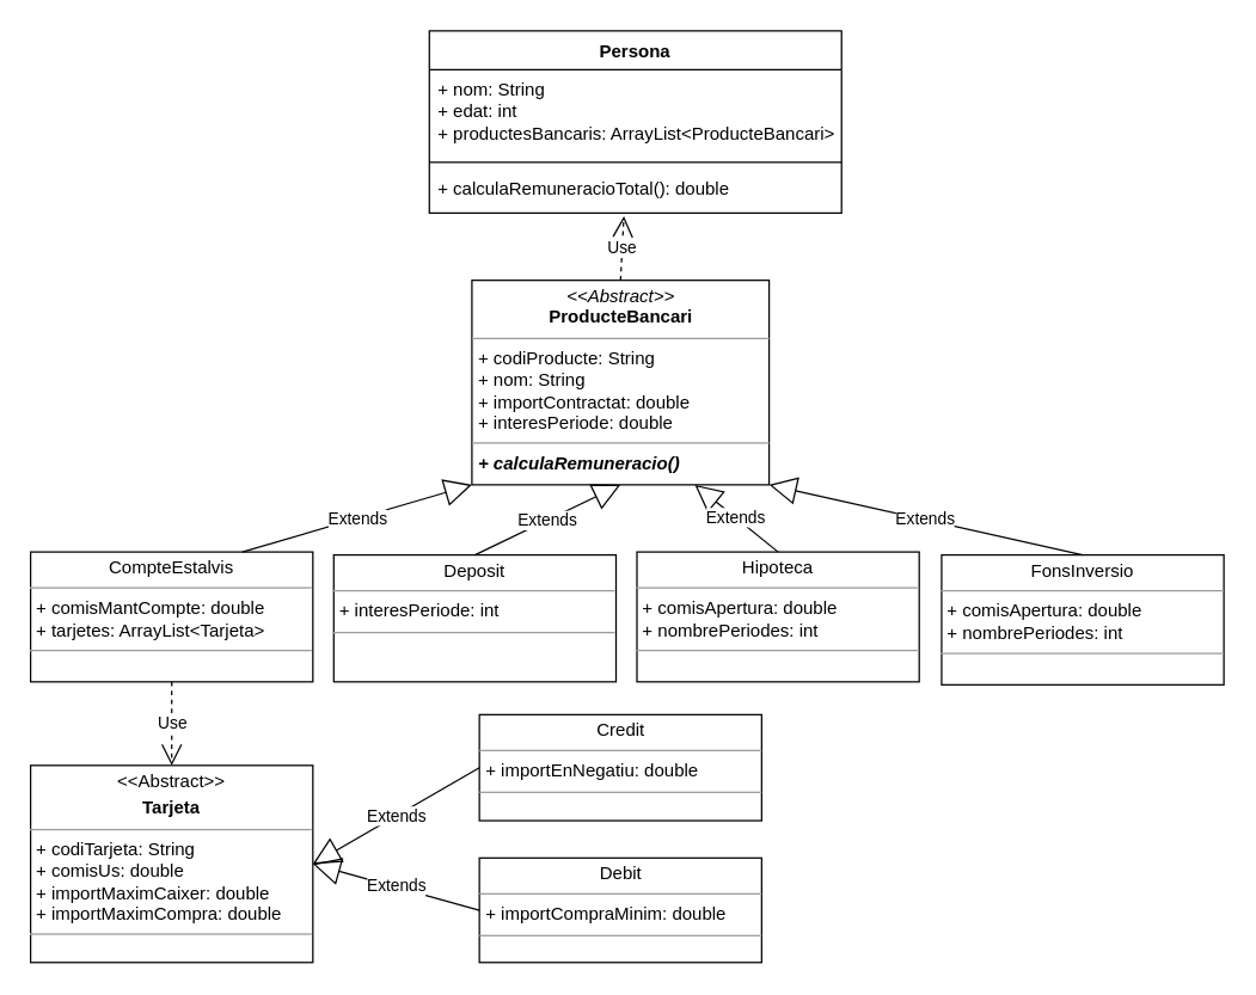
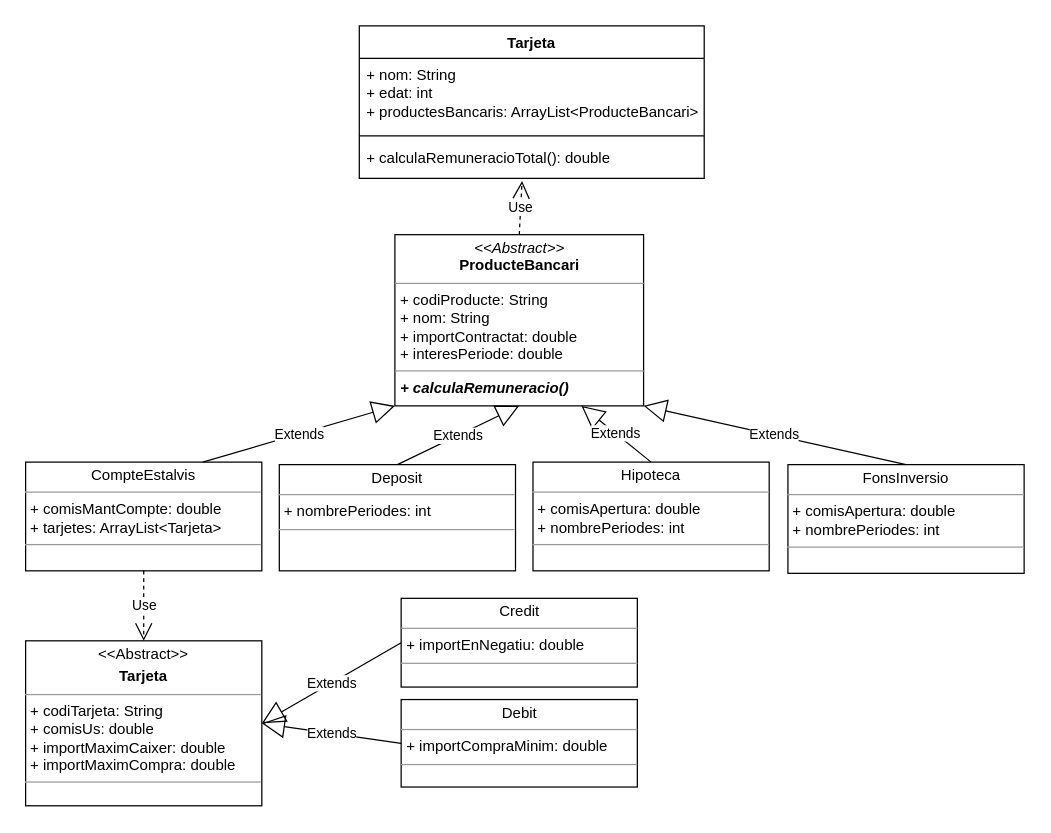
  <mxCell id="0" />
  <mxCell id="1" parent="0" />
- <mxCell id="2" value="Persona" style="swimlane;fontStyle=1;align=center;verticalAlign=top;childLayout=stackLayout;horizontal=1;startSize=26;horizontalStack=0;resizeParent=1;resizeParentMax=0;resizeLast=0;collapsible=1;marginBottom=0;whiteSpace=wrap;html=1;" parent="1" vertex="1"><mxGeometry x="287" y="20" width="276" height="122" as="geometry" /></mxCell>
+ <mxCell id="2" value="Tarjeta" style="swimlane;fontStyle=1;align=center;verticalAlign=top;childLayout=stackLayout;horizontal=1;startSize=26;horizontalStack=0;resizeParent=1;resizeParentMax=0;resizeLast=0;collapsible=1;marginBottom=0;whiteSpace=wrap;html=1;" parent="1" vertex="1"><mxGeometry x="287" y="20" width="276" height="122" as="geometry" /></mxCell>
  <mxCell id="3" value="+ nom: String&lt;br&gt;+ edat: int&lt;br&gt;+ productesBancaris: ArrayList&amp;lt;ProducteBancari&amp;gt;" style="text;strokeColor=none;fillColor=none;align=left;verticalAlign=top;spacingLeft=4;spacingRight=4;overflow=hidden;rotatable=0;points=[[0,0.5],[1,0.5]];portConstraint=eastwest;whiteSpace=wrap;html=1;" parent="2" vertex="1"><mxGeometry y="26" width="276" height="58" as="geometry" /></mxCell>
  <mxCell id="4" value="" style="line;strokeWidth=1;fillColor=none;align=left;verticalAlign=middle;spacingTop=-1;spacingLeft=3;spacingRight=3;rotatable=0;labelPosition=right;points=[];portConstraint=eastwest;strokeColor=inherit;" parent="2" vertex="1"><mxGeometry y="84" width="276" height="8" as="geometry" /></mxCell>
  <mxCell id="5" value="+ calculaRemuneracioTotal(): double" style="text;strokeColor=none;fillColor=none;align=left;verticalAlign=top;spacingLeft=4;spacingRight=4;overflow=hidden;rotatable=0;points=[[0,0.5],[1,0.5]];portConstraint=eastwest;whiteSpace=wrap;html=1;" parent="2" vertex="1"><mxGeometry y="92" width="276" height="30" as="geometry" /></mxCell>
- <mxCell id="6" value="&lt;p style=&quot;margin:0px;margin-top:4px;text-align:center;&quot;&gt;Deposit&lt;/p&gt;&lt;hr size=&quot;1&quot;&gt;&lt;p style=&quot;margin:0px;margin-left:4px;&quot;&gt;&lt;span style=&quot;background-color: initial;&quot;&gt;+ interesPeriode: int&lt;/span&gt;&lt;/p&gt;&lt;hr size=&quot;1&quot;&gt;&lt;p style=&quot;margin:0px;margin-left:4px;&quot;&gt;&lt;br&gt;&lt;/p&gt;" style="verticalAlign=top;align=left;overflow=fill;fontSize=12;fontFamily=Helvetica;html=1;whiteSpace=wrap;" parent="1" vertex="1"><mxGeometry x="223" y="371" width="189" height="85" as="geometry" /></mxCell>
+ <mxCell id="6" value="&lt;p style=&quot;margin:0px;margin-top:4px;text-align:center;&quot;&gt;Deposit&lt;/p&gt;&lt;hr size=&quot;1&quot;&gt;&lt;p style=&quot;margin:0px;margin-left:4px;&quot;&gt;&lt;span style=&quot;background-color: initial;&quot;&gt;+ nombrePeriodes: int&lt;/span&gt;&lt;/p&gt;&lt;hr size=&quot;1&quot;&gt;&lt;p style=&quot;margin:0px;margin-left:4px;&quot;&gt;&lt;br&gt;&lt;/p&gt;" style="verticalAlign=top;align=left;overflow=fill;fontSize=12;fontFamily=Helvetica;html=1;whiteSpace=wrap;" parent="1" vertex="1"><mxGeometry x="223" y="371" width="189" height="85" as="geometry" /></mxCell>
  <mxCell id="7" value="&lt;p style=&quot;margin:0px;margin-top:4px;text-align:center;&quot;&gt;Hipoteca&lt;/p&gt;&lt;hr size=&quot;1&quot;&gt;&lt;p style=&quot;margin:0px;margin-left:4px;&quot;&gt;+ comisApertura: double&lt;br&gt;&lt;/p&gt;&lt;p style=&quot;margin:0px;margin-left:4px;&quot;&gt;+ nombrePeriodes: int&lt;/p&gt;&lt;hr size=&quot;1&quot;&gt;&lt;p style=&quot;margin:0px;margin-left:4px;&quot;&gt;&lt;br&gt;&lt;/p&gt;" style="verticalAlign=top;align=left;overflow=fill;fontSize=12;fontFamily=Helvetica;html=1;whiteSpace=wrap;" parent="1" vertex="1"><mxGeometry x="426" y="369" width="189" height="87" as="geometry" /></mxCell>
  <mxCell id="8" value="&lt;p style=&quot;margin:0px;margin-top:4px;text-align:center;&quot;&gt;&lt;i style=&quot;border-color: var(--border-color);&quot;&gt;&amp;lt;&amp;lt;Abstract&amp;gt;&amp;gt;&lt;/i&gt;&lt;br style=&quot;border-color: var(--border-color);&quot;&gt;&lt;b style=&quot;border-color: var(--border-color);&quot;&gt;ProducteBancari&lt;/b&gt;&lt;br&gt;&lt;/p&gt;&lt;hr size=&quot;1&quot;&gt;&lt;p style=&quot;margin:0px;margin-left:4px;&quot;&gt;+ codiProducte: String&lt;/p&gt;&lt;p style=&quot;margin:0px;margin-left:4px;&quot;&gt;+ nom: String&lt;/p&gt;&lt;p style=&quot;border-color: var(--border-color); margin: 0px 0px 0px 4px;&quot;&gt;+ importContractat: double&lt;/p&gt;&lt;p style=&quot;border-color: var(--border-color); margin: 0px 0px 0px 4px;&quot;&gt;+ interesPeriode: double&lt;/p&gt;&lt;hr size=&quot;1&quot;&gt;&lt;p style=&quot;margin:0px;margin-left:4px;&quot;&gt;&lt;b&gt;&lt;i&gt;+ calculaRemuneracio()&lt;/i&gt;&lt;/b&gt;&lt;/p&gt;" style="verticalAlign=top;align=left;overflow=fill;fontSize=12;fontFamily=Helvetica;html=1;whiteSpace=wrap;" parent="1" vertex="1"><mxGeometry x="315.5" y="187" width="199" height="137" as="geometry" /></mxCell>
  <mxCell id="9" value="&lt;p style=&quot;margin:0px;margin-top:4px;text-align:center;&quot;&gt;CompteEstalvis&lt;/p&gt;&lt;hr size=&quot;1&quot;&gt;&lt;p style=&quot;margin:0px;margin-left:4px;&quot;&gt;+ comisMantCompte: double&lt;br&gt;&lt;/p&gt;&lt;p style=&quot;margin:0px;margin-left:4px;&quot;&gt;+ tarjetes: ArrayList&amp;lt;Tarjeta&amp;gt;&lt;/p&gt;&lt;hr size=&quot;1&quot;&gt;&lt;p style=&quot;margin:0px;margin-left:4px;&quot;&gt;&lt;br&gt;&lt;/p&gt;" style="verticalAlign=top;align=left;overflow=fill;fontSize=12;fontFamily=Helvetica;html=1;whiteSpace=wrap;" parent="1" vertex="1"><mxGeometry x="20" y="369" width="189" height="87" as="geometry" /></mxCell>
  <mxCell id="10" value="&lt;p style=&quot;margin:0px;margin-top:4px;text-align:center;&quot;&gt;&amp;lt;&amp;lt;Abstract&amp;gt;&amp;gt;&lt;/p&gt;&lt;p style=&quot;margin:0px;margin-top:4px;text-align:center;&quot;&gt;&lt;b&gt;Tarjeta&lt;/b&gt;&lt;/p&gt;&lt;hr size=&quot;1&quot;&gt;&lt;p style=&quot;margin:0px;margin-left:4px;&quot;&gt;&lt;span style=&quot;background-color: initial;&quot;&gt;+ codiTarjeta: String&lt;/span&gt;&lt;/p&gt;&lt;p style=&quot;margin:0px;margin-left:4px;&quot;&gt;&lt;span style=&quot;background-color: initial;&quot;&gt;+ comisUs: double&lt;/span&gt;&lt;/p&gt;&lt;p style=&quot;margin:0px;margin-left:4px;&quot;&gt;&lt;span style=&quot;background-color: initial;&quot;&gt;+ importMaximCaixer: double&lt;/span&gt;&lt;/p&gt;&lt;p style=&quot;margin:0px;margin-left:4px;&quot;&gt;+ importMaximCompra: double&lt;/p&gt;&lt;hr size=&quot;1&quot;&gt;&lt;p style=&quot;margin:0px;margin-left:4px;&quot;&gt;&lt;br&gt;&lt;/p&gt;" style="verticalAlign=top;align=left;overflow=fill;fontSize=12;fontFamily=Helvetica;html=1;whiteSpace=wrap;" parent="1" vertex="1"><mxGeometry x="20" y="512" width="189" height="132" as="geometry" /></mxCell>
  <mxCell id="11" value="&lt;p style=&quot;margin:0px;margin-top:4px;text-align:center;&quot;&gt;Credit&lt;/p&gt;&lt;hr size=&quot;1&quot;&gt;&lt;p style=&quot;margin:0px;margin-left:4px;&quot;&gt;+ importEnNegatiu: double&lt;br&gt;&lt;/p&gt;&lt;hr size=&quot;1&quot;&gt;&lt;p style=&quot;margin:0px;margin-left:4px;&quot;&gt;&lt;br&gt;&lt;/p&gt;" style="verticalAlign=top;align=left;overflow=fill;fontSize=12;fontFamily=Helvetica;html=1;whiteSpace=wrap;" parent="1" vertex="1"><mxGeometry x="320.5" y="478" width="189" height="71" as="geometry" /></mxCell>
- <mxCell id="12" value="&lt;p style=&quot;margin:0px;margin-top:4px;text-align:center;&quot;&gt;Debit&lt;/p&gt;&lt;hr size=&quot;1&quot;&gt;&lt;p style=&quot;margin:0px;margin-left:4px;&quot;&gt;+ importCompraMinim: double&lt;/p&gt;&lt;hr size=&quot;1&quot;&gt;&lt;p style=&quot;margin:0px;margin-left:4px;&quot;&gt;&lt;br&gt;&lt;/p&gt;" style="verticalAlign=top;align=left;overflow=fill;fontSize=12;fontFamily=Helvetica;html=1;whiteSpace=wrap;" parent="1" vertex="1"><mxGeometry x="320.5" y="574" width="189" height="70" as="geometry" /></mxCell>
+ <mxCell id="12" value="&lt;p style=&quot;margin:0px;margin-top:4px;text-align:center;&quot;&gt;Debit&lt;/p&gt;&lt;hr size=&quot;1&quot;&gt;&lt;p style=&quot;margin:0px;margin-left:4px;&quot;&gt;+ importCompraMinim: double&lt;/p&gt;&lt;hr size=&quot;1&quot;&gt;&lt;p style=&quot;margin:0px;margin-left:4px;&quot;&gt;&lt;br&gt;&lt;/p&gt;" style="verticalAlign=top;align=left;overflow=fill;fontSize=12;fontFamily=Helvetica;html=1;whiteSpace=wrap;" parent="1" vertex="1"><mxGeometry x="320.5" y="559" width="189" height="70" as="geometry" /></mxCell>
  <mxCell id="13" value="Extends" style="endArrow=block;endSize=16;endFill=0;html=1;rounded=0;entryX=0.5;entryY=1;entryDx=0;entryDy=0;exitX=0.5;exitY=0;exitDx=0;exitDy=0;" parent="1" source="6" target="8" edge="1"><mxGeometry width="160" relative="1" as="geometry"><mxPoint x="339" y="345" as="sourcePoint" /><mxPoint x="401" y="432" as="targetPoint" /></mxGeometry></mxCell>
  <mxCell id="14" value="Extends" style="endArrow=block;endSize=16;endFill=0;html=1;rounded=0;entryX=0.75;entryY=1;entryDx=0;entryDy=0;exitX=0.5;exitY=0;exitDx=0;exitDy=0;" parent="1" source="7" target="8" edge="1"><mxGeometry width="160" relative="1" as="geometry"><mxPoint x="342" y="366" as="sourcePoint" /><mxPoint x="443" y="307" as="targetPoint" /></mxGeometry></mxCell>
  <mxCell id="15" value="Extends" style="endArrow=block;endSize=16;endFill=0;html=1;rounded=0;exitX=0;exitY=0.5;exitDx=0;exitDy=0;entryX=1;entryY=0.5;entryDx=0;entryDy=0;" parent="1" source="11" target="10" edge="1"><mxGeometry width="160" relative="1" as="geometry"><mxPoint x="342" y="366" as="sourcePoint" /><mxPoint x="443" y="307" as="targetPoint" /></mxGeometry></mxCell>
  <mxCell id="16" value="Extends" style="endArrow=block;endSize=16;endFill=0;html=1;rounded=0;entryX=1;entryY=0.5;entryDx=0;entryDy=0;exitX=0;exitY=0.5;exitDx=0;exitDy=0;" parent="1" source="12" target="10" edge="1"><mxGeometry width="160" relative="1" as="geometry"><mxPoint x="65" y="654" as="sourcePoint" /><mxPoint x="63" y="609" as="targetPoint" /></mxGeometry></mxCell>
  <mxCell id="17" value="Extends" style="endArrow=block;endSize=16;endFill=0;html=1;rounded=0;entryX=0;entryY=1;entryDx=0;entryDy=0;exitX=0.75;exitY=0;exitDx=0;exitDy=0;" parent="1" source="9" target="8" edge="1"><mxGeometry width="160" relative="1" as="geometry"><mxPoint x="342" y="366" as="sourcePoint" /><mxPoint x="443" y="307" as="targetPoint" /></mxGeometry></mxCell>
  <mxCell id="18" value="Use" style="endArrow=open;endSize=12;dashed=1;html=1;rounded=0;entryX=0.472;entryY=1.067;entryDx=0;entryDy=0;exitX=0.5;exitY=0;exitDx=0;exitDy=0;entryPerimeter=0;" parent="1" source="8" target="5" edge="1"><mxGeometry width="160" relative="1" as="geometry"><mxPoint x="241" y="332" as="sourcePoint" /><mxPoint x="401" y="332" as="targetPoint" /></mxGeometry></mxCell>
  <mxCell id="19" value="Use" style="endArrow=open;endSize=12;dashed=1;html=1;rounded=0;entryX=0.5;entryY=0;entryDx=0;entryDy=0;exitX=0.5;exitY=1;exitDx=0;exitDy=0;" parent="1" source="9" target="10" edge="1"><mxGeometry width="160" relative="1" as="geometry"><mxPoint x="144" y="519" as="sourcePoint" /><mxPoint x="223" y="509" as="targetPoint" /></mxGeometry></mxCell>
  <mxCell id="20" value="&lt;p style=&quot;margin:0px;margin-top:4px;text-align:center;&quot;&gt;FonsInversio&lt;/p&gt;&lt;hr size=&quot;1&quot;&gt;&lt;p style=&quot;margin:0px;margin-left:4px;&quot;&gt;+ comisApertura: double&lt;br&gt;&lt;/p&gt;&lt;p style=&quot;margin:0px;margin-left:4px;&quot;&gt;+ nombrePeriodes: int&lt;/p&gt;&lt;hr size=&quot;1&quot;&gt;&lt;p style=&quot;margin:0px;margin-left:4px;&quot;&gt;&lt;br&gt;&lt;/p&gt;" style="verticalAlign=top;align=left;overflow=fill;fontSize=12;fontFamily=Helvetica;html=1;whiteSpace=wrap;" vertex="1" parent="1"><mxGeometry x="630" y="371" width="189" height="87" as="geometry" /></mxCell>
  <mxCell id="21" value="Extends" style="endArrow=block;endSize=16;endFill=0;html=1;rounded=0;entryX=1;entryY=1;entryDx=0;entryDy=0;exitX=0.5;exitY=0;exitDx=0;exitDy=0;" edge="1" parent="1" source="20" target="8"><mxGeometry width="160" relative="1" as="geometry"><mxPoint x="531" y="379" as="sourcePoint" /><mxPoint x="386" y="336" as="targetPoint" /></mxGeometry></mxCell>
